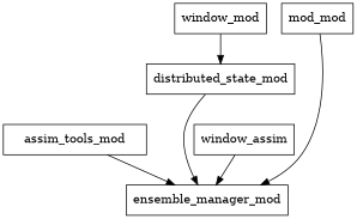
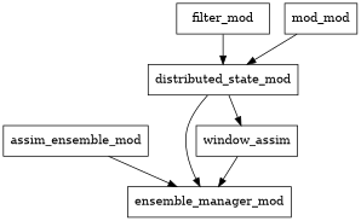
  digraph {
    node [shape=box]
    distributed_state_mod
    ensemble_manager_mod
    n3 [label=window_assim]
-   filter_mod [label=window_mod]
-   assim_tools_mod
+   filter_mod
+   assim_tools_mod [label=assim_ensemble_mod]
    n6 [label=mod_mod]
    distributed_state_mod -> ensemble_manager_mod
+   distributed_state_mod -> n3
    n3 -> ensemble_manager_mod
    filter_mod -> distributed_state_mod
    assim_tools_mod -> ensemble_manager_mod
-   n6 -> ensemble_manager_mod
+   n6 -> distributed_state_mod
  }
